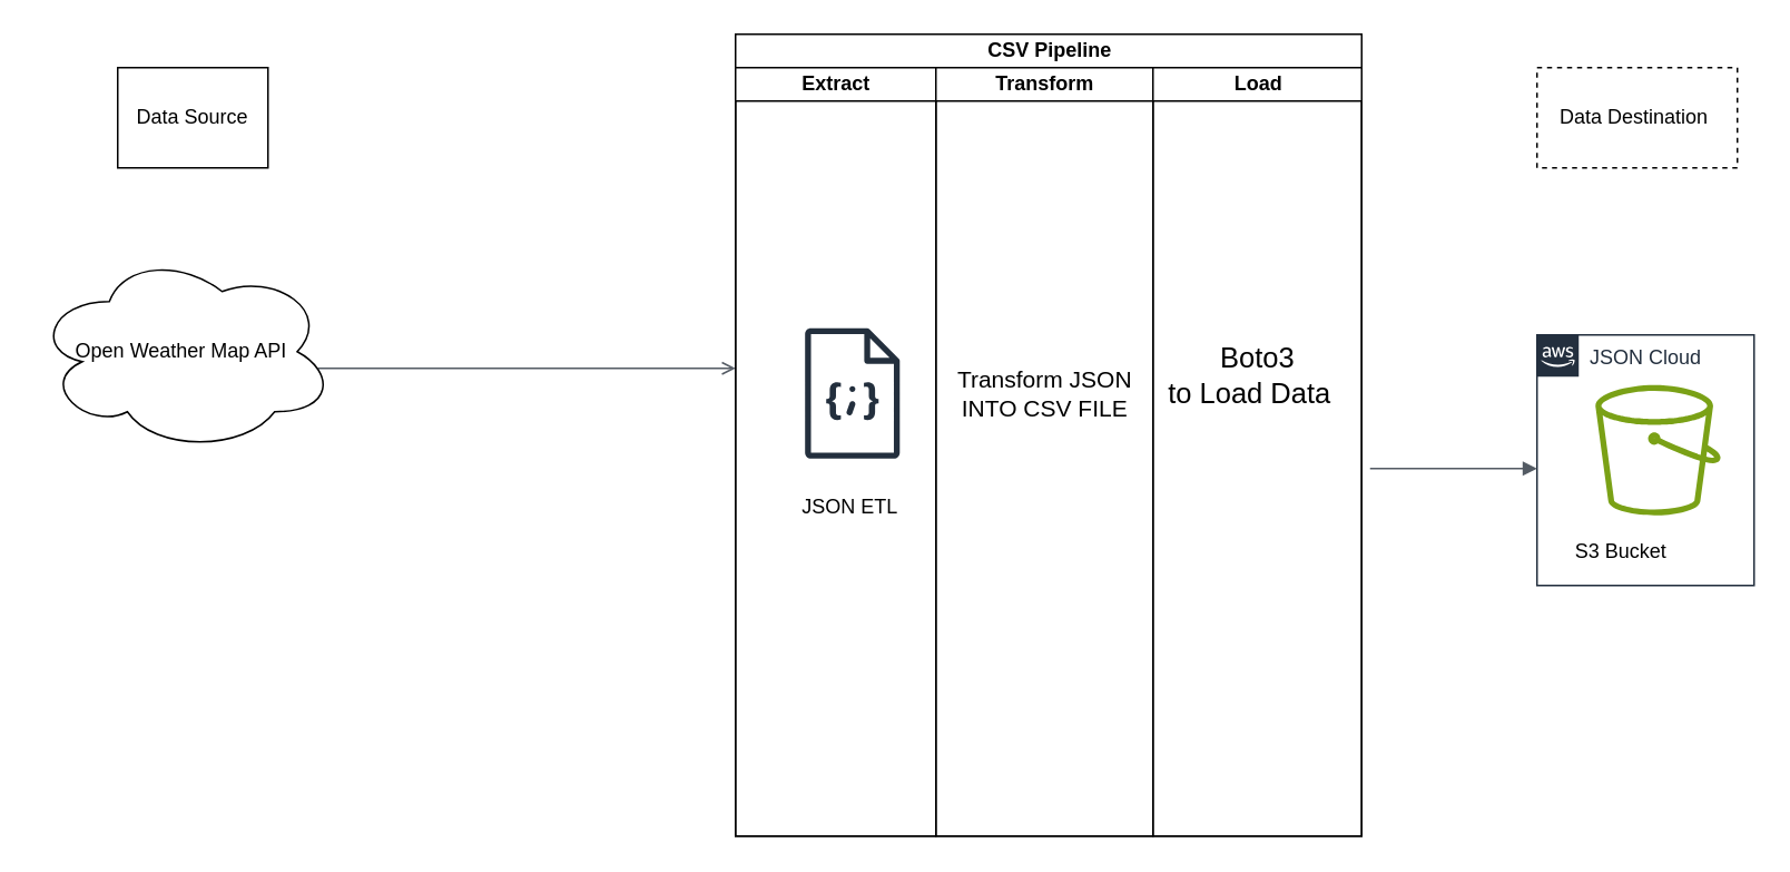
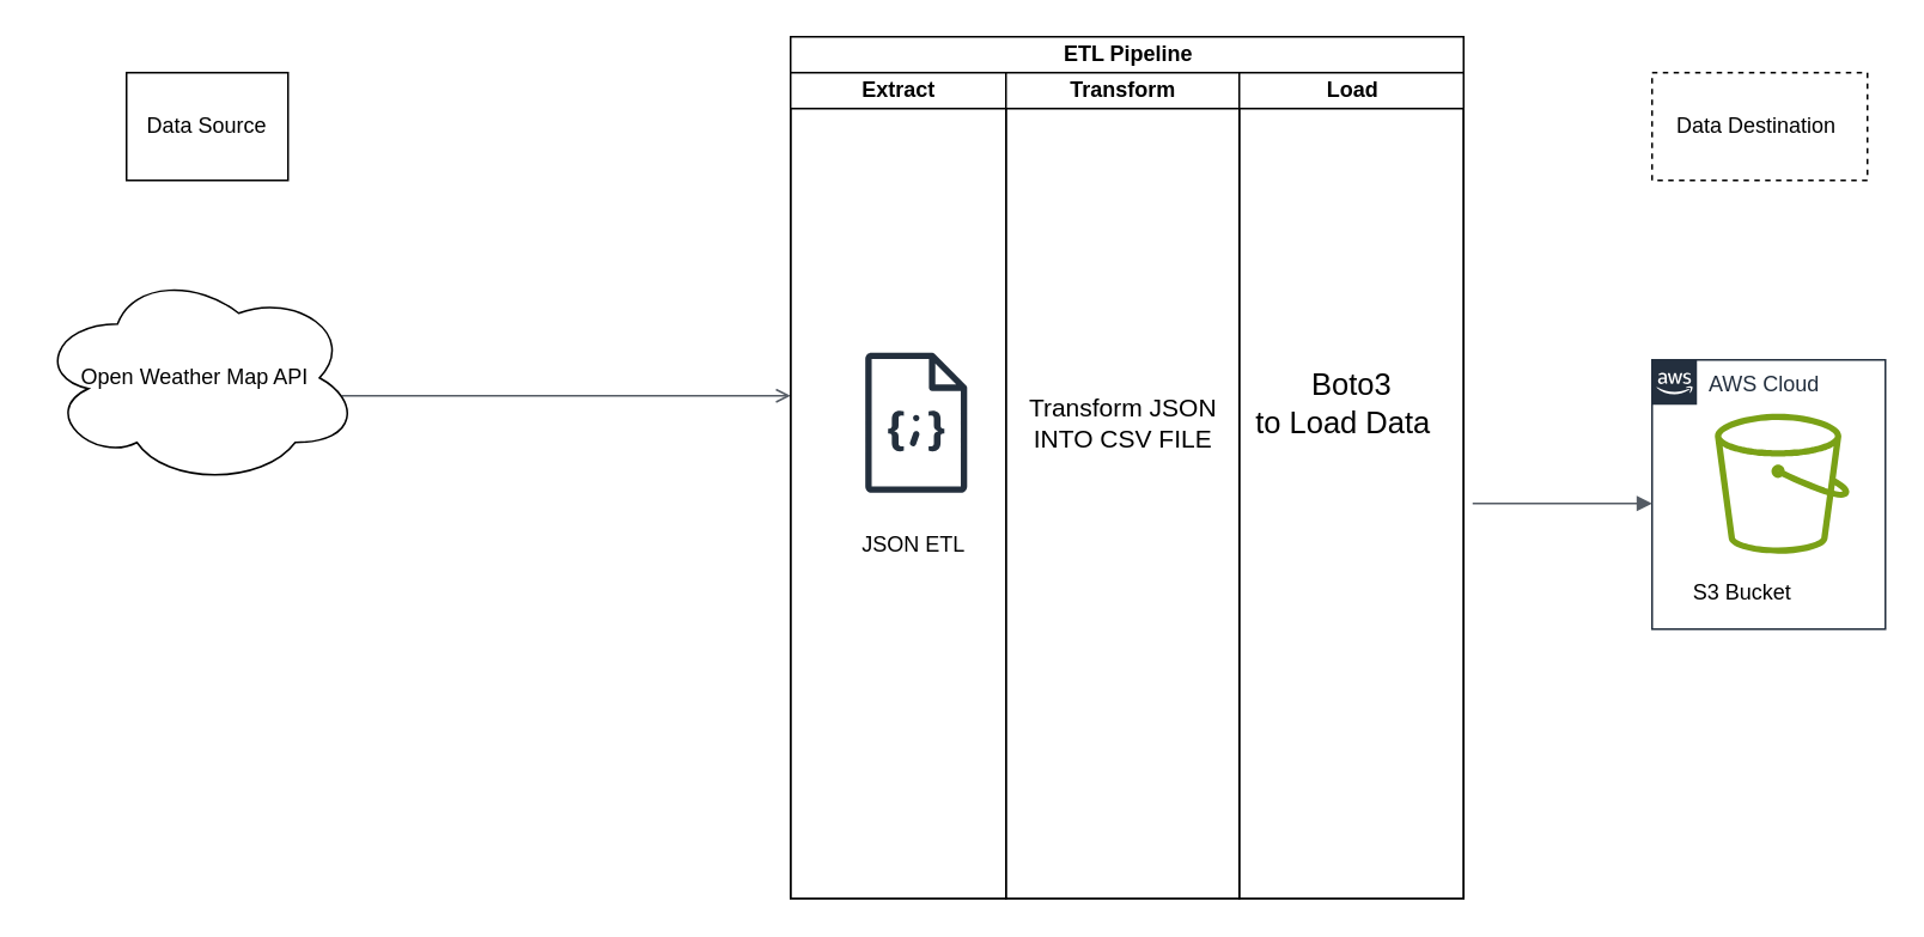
  <mxCell id="0" />
  <mxCell id="1" parent="0" />
- <mxCell id="2" value="JSON Cloud" style="points=[[0,0],[0.25,0],[0.5,0],[0.75,0],[1,0],[1,0.25],[1,0.5],[1,0.75],[1,1],[0.75,1],[0.5,1],[0.25,1],[0,1],[0,0.75],[0,0.5],[0,0.25]];outlineConnect=0;gradientColor=none;html=1;whiteSpace=wrap;fontSize=12;fontStyle=0;container=1;pointerEvents=0;collapsible=0;recursiveResize=0;shape=mxgraph.aws4.group;grIcon=mxgraph.aws4.group_aws_cloud_alt;strokeColor=#232F3E;fillColor=none;verticalAlign=top;align=left;spacingLeft=30;fontColor=#232F3E;dashed=0;" parent="1" vertex="1"><mxGeometry x="920" y="200" width="130" height="150" as="geometry" /></mxCell>
+ <mxCell id="2" value="AWS Cloud" style="points=[[0,0],[0.25,0],[0.5,0],[0.75,0],[1,0],[1,0.25],[1,0.5],[1,0.75],[1,1],[0.75,1],[0.5,1],[0.25,1],[0,1],[0,0.75],[0,0.5],[0,0.25]];outlineConnect=0;gradientColor=none;html=1;whiteSpace=wrap;fontSize=12;fontStyle=0;container=1;pointerEvents=0;collapsible=0;recursiveResize=0;shape=mxgraph.aws4.group;grIcon=mxgraph.aws4.group_aws_cloud_alt;strokeColor=#232F3E;fillColor=none;verticalAlign=top;align=left;spacingLeft=30;fontColor=#232F3E;dashed=0;" parent="1" vertex="1"><mxGeometry x="920" y="200" width="130" height="150" as="geometry" /></mxCell>
  <mxCell id="3" value="" style="sketch=0;outlineConnect=0;fontColor=#232F3E;gradientColor=none;fillColor=#7AA116;strokeColor=none;dashed=0;verticalLabelPosition=bottom;verticalAlign=top;align=center;html=1;fontSize=12;fontStyle=0;aspect=fixed;pointerEvents=1;shape=mxgraph.aws4.bucket;" parent="2" vertex="1"><mxGeometry x="35" y="30" width="75" height="78" as="geometry" /></mxCell>
  <mxCell id="4" value="S3 Bucket" style="text;html=1;align=center;verticalAlign=middle;resizable=0;points=[];autosize=1;strokeColor=none;fillColor=none;" parent="2" vertex="1"><mxGeometry x="10" y="115" width="80" height="30" as="geometry" /></mxCell>
  <mxCell id="5" value="" style="edgeStyle=orthogonalEdgeStyle;html=1;endArrow=open;elbow=vertical;startArrow=none;endFill=0;strokeColor=#545B64;rounded=0;" parent="1" edge="1"><mxGeometry width="100" relative="1" as="geometry"><mxPoint x="190" y="220" as="sourcePoint" /><mxPoint x="440" y="220" as="targetPoint" /></mxGeometry></mxCell>
  <mxCell id="6" value="Open Weather Map API&amp;nbsp;" style="shape=cloud;whiteSpace=wrap;html=1;" parent="1" vertex="1"><mxGeometry x="20" y="150" width="180" height="120" as="geometry" /></mxCell>
- <mxCell id="7" value="CSV Pipeline" style="swimlane;childLayout=stackLayout;resizeParent=1;resizeParentMax=0;startSize=20;html=1;" parent="1" vertex="1"><mxGeometry x="440" y="20" width="375.0" height="480" as="geometry" /></mxCell>
+ <mxCell id="7" value="ETL Pipeline" style="swimlane;childLayout=stackLayout;resizeParent=1;resizeParentMax=0;startSize=20;html=1;" parent="1" vertex="1"><mxGeometry x="440" y="20" width="375.0" height="480" as="geometry" /></mxCell>
  <mxCell id="8" value="Extract" style="swimlane;startSize=20;html=1;" parent="7" vertex="1"><mxGeometry y="20" width="120" height="460" as="geometry" /></mxCell>
  <mxCell id="9" value="JSON ETL&amp;nbsp;" style="text;html=1;align=center;verticalAlign=middle;resizable=0;points=[];autosize=1;strokeColor=none;fillColor=none;" parent="8" vertex="1"><mxGeometry x="25.0" y="248" width="90" height="30" as="geometry" /></mxCell>
  <mxCell id="10" value="" style="sketch=0;outlineConnect=0;fontColor=#232F3E;gradientColor=none;fillColor=#232F3D;strokeColor=none;dashed=0;verticalLabelPosition=bottom;verticalAlign=top;align=center;html=1;fontSize=12;fontStyle=0;aspect=fixed;pointerEvents=1;shape=mxgraph.aws4.json_script;" parent="8" vertex="1"><mxGeometry x="41.5" y="156" width="57" height="78" as="geometry" /></mxCell>
  <mxCell id="11" value="Transform" style="swimlane;startSize=20;html=1;" parent="7" vertex="1"><mxGeometry x="120" y="20" width="130.0" height="460" as="geometry" /></mxCell>
  <mxCell id="12" value="Transform JSON&lt;div&gt;INTO CSV FILE&lt;/div&gt;" style="text;html=1;align=center;verticalAlign=middle;resizable=0;points=[];autosize=1;strokeColor=none;fillColor=none;fontSize=14;" parent="11" vertex="1"><mxGeometry x="-4.547e-13" y="170" width="130" height="50" as="geometry" /></mxCell>
  <mxCell id="13" value="Load" style="swimlane;startSize=20;html=1;" parent="7" vertex="1"><mxGeometry x="250.0" y="20" width="125" height="460" as="geometry" /></mxCell>
  <mxCell id="14" value="&lt;font&gt;&amp;nbsp;Boto3&lt;/font&gt;&lt;div&gt;to Load Data&amp;nbsp;&lt;/div&gt;" style="text;html=1;align=center;verticalAlign=middle;resizable=0;points=[];autosize=1;strokeColor=none;fillColor=none;fontSize=17;" parent="13" vertex="1"><mxGeometry x="-5" y="160" width="130" height="50" as="geometry" /></mxCell>
  <mxCell id="15" value="" style="edgeStyle=orthogonalEdgeStyle;html=1;endArrow=block;elbow=vertical;startArrow=none;endFill=1;strokeColor=#545B64;rounded=0;" parent="1" edge="1"><mxGeometry width="100" relative="1" as="geometry"><mxPoint x="820" y="280" as="sourcePoint" /><mxPoint x="920" y="280" as="targetPoint" /><Array as="points"><mxPoint x="820" y="280" /><mxPoint x="820" y="280" /></Array></mxGeometry></mxCell>
  <mxCell id="16" value="Data Destination&amp;nbsp;" style="whiteSpace=wrap;html=1;dashed=1;" parent="1" vertex="1"><mxGeometry x="920" y="40" width="120" height="60" as="geometry" /></mxCell>
  <mxCell id="17" value="Data Source" style="whiteSpace=wrap;html=1;" parent="1" vertex="1"><mxGeometry x="70" y="40" width="90" height="60" as="geometry" /></mxCell>
